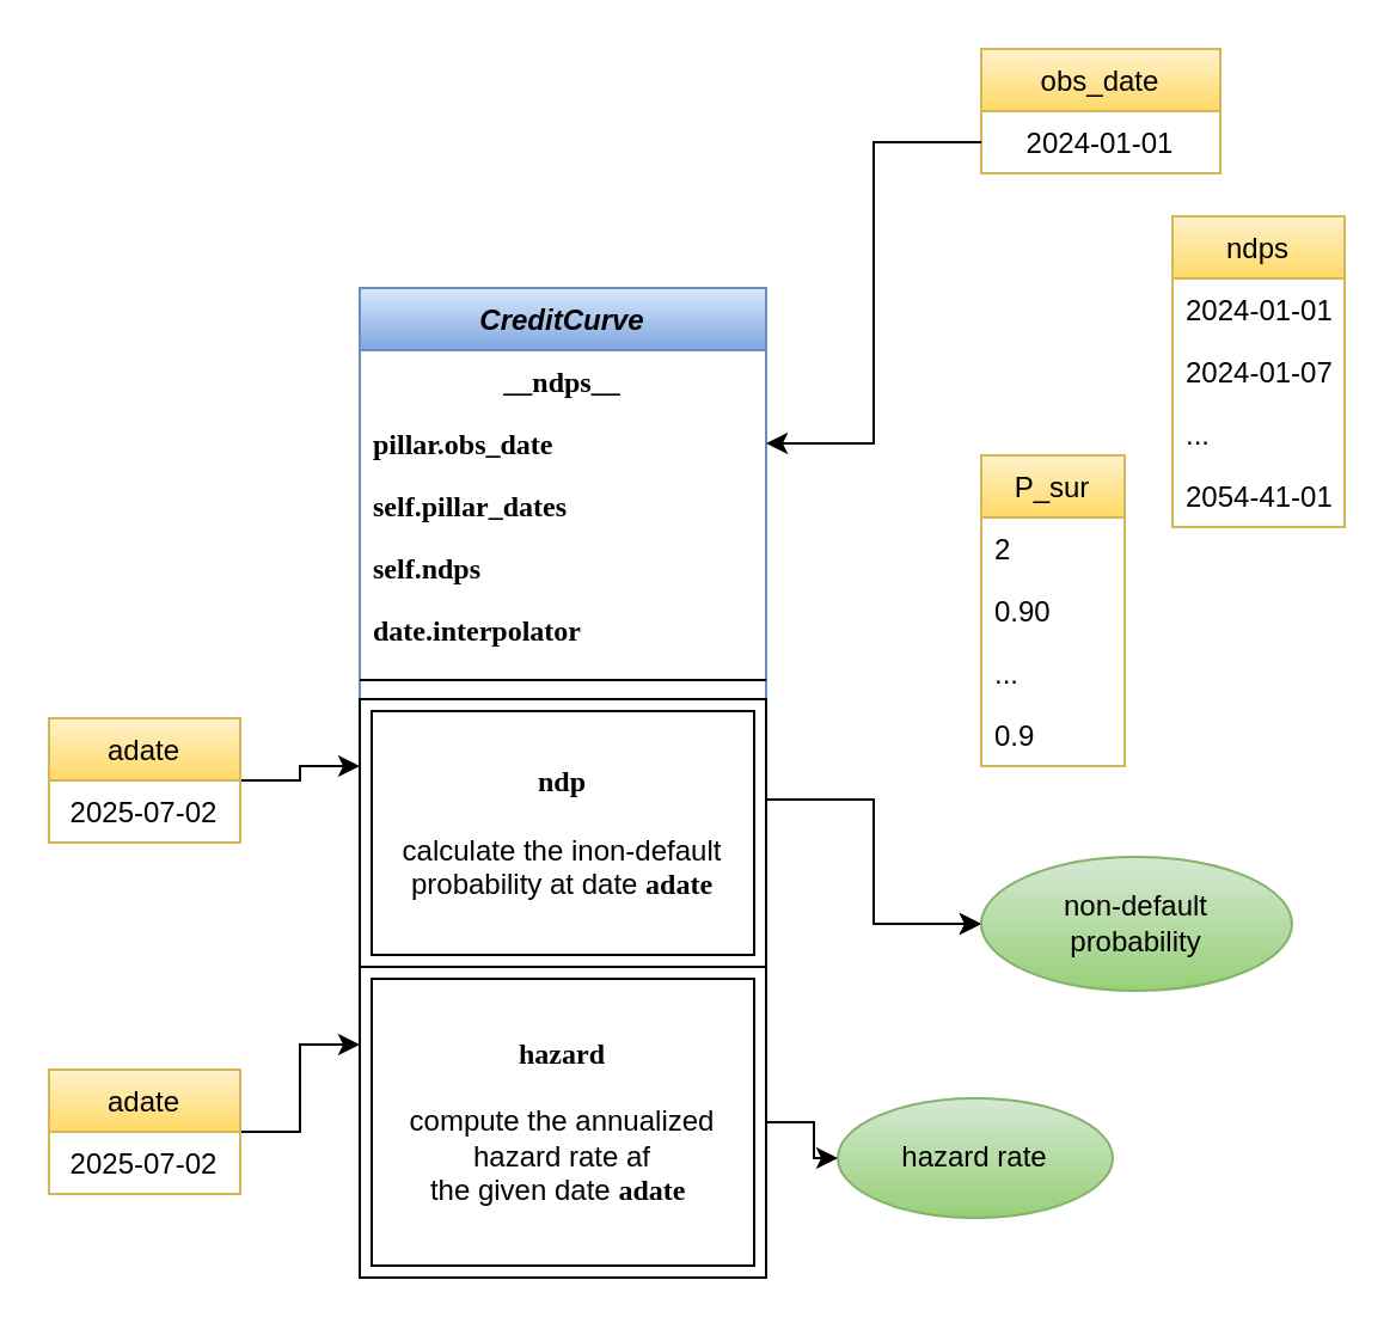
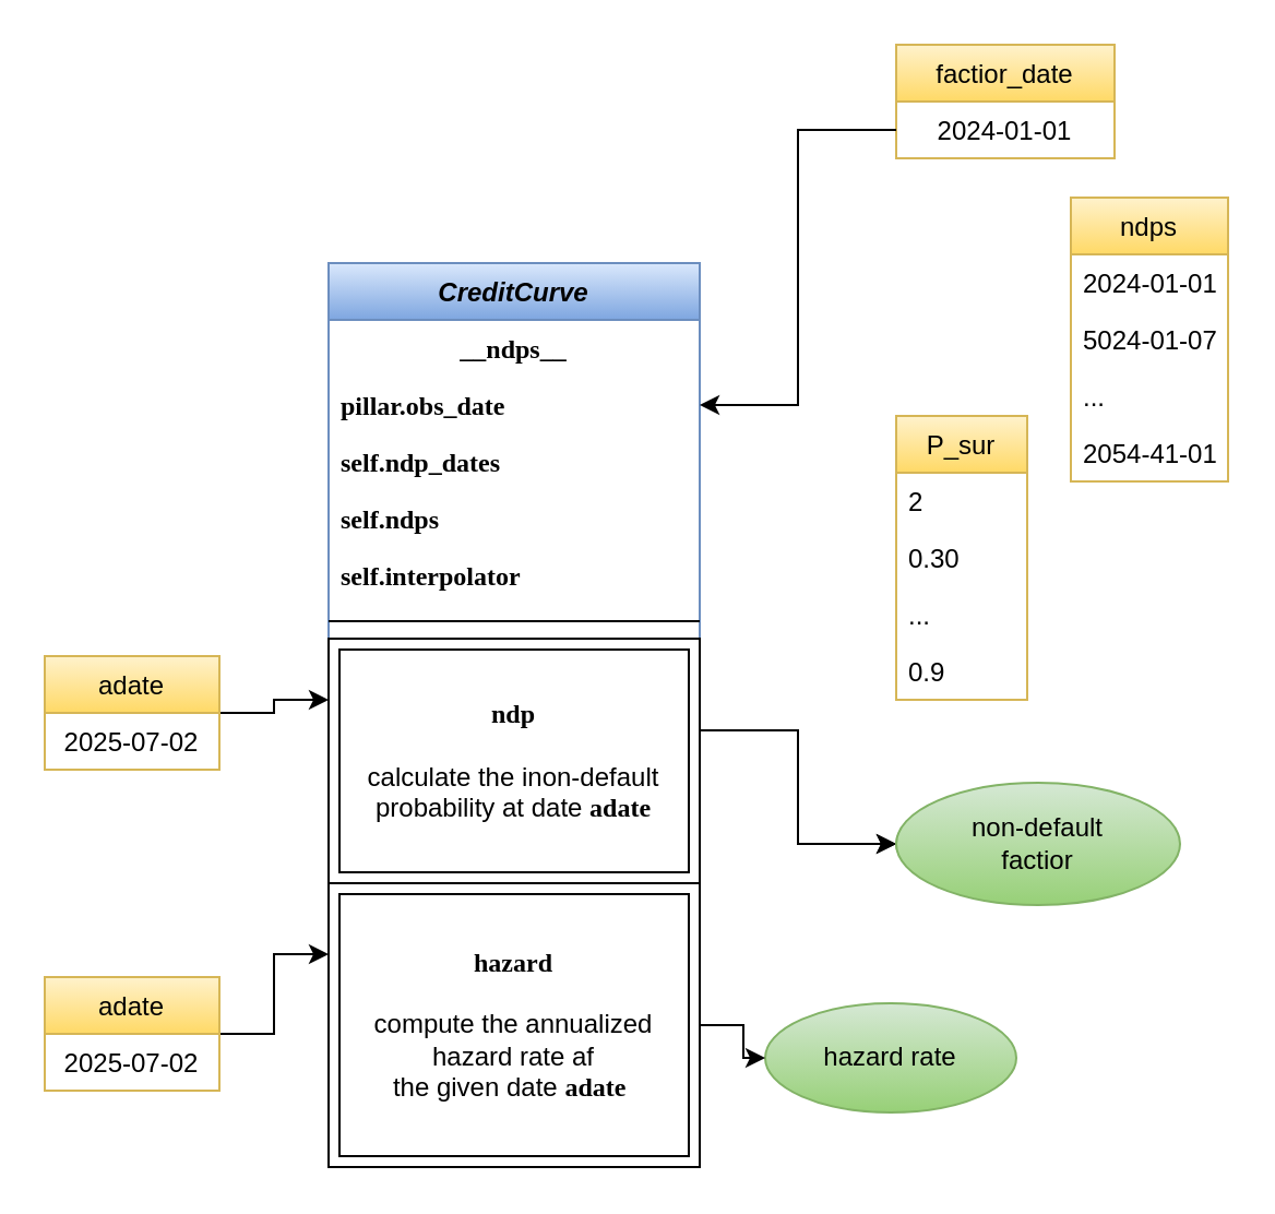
  <mxCell id="0" />
  <mxCell id="1" parent="0" />
  <mxCell id="2" value="CreditCurve" style="swimlane;fontStyle=3;align=center;verticalAlign=top;childLayout=stackLayout;horizontal=1;startSize=26;horizontalStack=0;resizeParent=1;resizeLast=0;collapsible=1;marginBottom=0;rounded=0;shadow=0;strokeWidth=1;fillColor=#dae8fc;strokeColor=#6c8ebf;gradientColor=#7ea6e0;" parent="1" vertex="1"><mxGeometry x="150" y="120" width="170" height="414" as="geometry"><mxRectangle x="220" y="120" width="160" height="26" as="alternateBounds" /></mxGeometry></mxCell>
  <mxCell id="3" value="__ndps__" style="text;align=center;verticalAlign=top;spacingLeft=4;spacingRight=4;overflow=hidden;rotatable=0;points=[[0,0.5],[1,0.5]];portConstraint=eastwest;fontFamily=Lucida Console;fontStyle=1" parent="2" vertex="1"><mxGeometry y="26" width="170" height="26" as="geometry" /></mxCell>
  <mxCell id="4" value="pillar.obs_date" style="text;align=left;verticalAlign=top;spacingLeft=4;spacingRight=4;overflow=hidden;rotatable=0;points=[[0,0.5],[1,0.5]];portConstraint=eastwest;fontFamily=Lucida Console;fontStyle=1" parent="2" vertex="1"><mxGeometry y="52" width="170" height="26" as="geometry" /></mxCell>
- <mxCell id="5" value="self.pillar_dates" style="text;align=left;verticalAlign=top;spacingLeft=4;spacingRight=4;overflow=hidden;rotatable=0;points=[[0,0.5],[1,0.5]];portConstraint=eastwest;rounded=0;shadow=0;html=0;fontStyle=1;fontFamily=Lucida Console;" parent="2" vertex="1"><mxGeometry y="78" width="170" height="26" as="geometry" /></mxCell>
+ <mxCell id="5" value="self.ndp_dates" style="text;align=left;verticalAlign=top;spacingLeft=4;spacingRight=4;overflow=hidden;rotatable=0;points=[[0,0.5],[1,0.5]];portConstraint=eastwest;rounded=0;shadow=0;html=0;fontStyle=1;fontFamily=Lucida Console;" parent="2" vertex="1"><mxGeometry y="78" width="170" height="26" as="geometry" /></mxCell>
  <mxCell id="6" value="self.ndps" style="text;align=left;verticalAlign=top;spacingLeft=4;spacingRight=4;overflow=hidden;rotatable=0;points=[[0,0.5],[1,0.5]];portConstraint=eastwest;rounded=0;shadow=0;html=0;fontStyle=1;fontFamily=Lucida Console;" parent="2" vertex="1"><mxGeometry y="104" width="170" height="26" as="geometry" /></mxCell>
- <mxCell id="7" value="date.interpolator" style="text;align=left;verticalAlign=top;spacingLeft=4;spacingRight=4;overflow=hidden;rotatable=0;points=[[0,0.5],[1,0.5]];portConstraint=eastwest;rounded=0;shadow=0;html=0;fontStyle=1;fontFamily=Lucida Console;" parent="2" vertex="1"><mxGeometry y="130" width="170" height="26" as="geometry" /></mxCell>
+ <mxCell id="7" value="self.interpolator" style="text;align=left;verticalAlign=top;spacingLeft=4;spacingRight=4;overflow=hidden;rotatable=0;points=[[0,0.5],[1,0.5]];portConstraint=eastwest;rounded=0;shadow=0;html=0;fontStyle=1;fontFamily=Lucida Console;" parent="2" vertex="1"><mxGeometry y="130" width="170" height="26" as="geometry" /></mxCell>
  <mxCell id="8" value="" style="line;html=1;strokeWidth=1;align=left;verticalAlign=middle;spacingTop=-1;spacingLeft=3;spacingRight=3;rotatable=0;labelPosition=right;points=[];portConstraint=eastwest;" parent="2" vertex="1"><mxGeometry y="156" width="170" height="16" as="geometry" /></mxCell>
  <mxCell id="9" value="&lt;font face=&quot;Lucida Console&quot;&gt;&lt;b&gt;ndp&lt;/b&gt;&lt;/font&gt;&lt;br&gt;&lt;br&gt;&lt;font style=&quot;&quot; face=&quot;Helvetica&quot;&gt;calculate the inon-default probability at date &lt;/font&gt;&lt;font style=&quot;font-weight: bold;&quot; face=&quot;Lucida Console&quot;&gt;adate&lt;/font&gt;" style="shape=ext;margin=3;double=1;whiteSpace=wrap;html=1;align=center;" parent="2" vertex="1"><mxGeometry y="172" width="170" height="112" as="geometry" /></mxCell>
  <mxCell id="10" value="&lt;b&gt;&lt;font face=&quot;Lucida Console&quot;&gt;hazard&lt;/font&gt;&lt;/b&gt;&lt;br&gt;&lt;br&gt;compute the annualized hazard rate af&lt;div&gt;the given date &lt;b&gt;&lt;font face=&quot;Lucida Console&quot;&gt;adate&lt;/font&gt;&lt;/b&gt;&amp;nbsp;&lt;/div&gt;" style="shape=ext;margin=3;double=1;whiteSpace=wrap;html=1;align=center;" parent="2" vertex="1"><mxGeometry y="284" width="170" height="130" as="geometry" /></mxCell>
  <mxCell id="11" value="ndps" style="swimlane;fontStyle=0;align=center;verticalAlign=top;childLayout=stackLayout;horizontal=1;startSize=26;horizontalStack=0;resizeParent=1;resizeLast=0;collapsible=1;marginBottom=0;rounded=0;shadow=0;strokeWidth=1;fillColor=#fff2cc;gradientColor=#ffd966;strokeColor=#d6b656;" parent="1" vertex="1"><mxGeometry x="490" y="90" width="72" height="130" as="geometry"><mxRectangle x="550" y="140" width="160" height="26" as="alternateBounds" /></mxGeometry></mxCell>
  <mxCell id="12" value="2024-01-01" style="text;align=left;verticalAlign=top;spacingLeft=4;spacingRight=4;overflow=hidden;rotatable=0;points=[[0,0.5],[1,0.5]];portConstraint=eastwest;" parent="11" vertex="1"><mxGeometry y="26" width="72" height="26" as="geometry" /></mxCell>
- <mxCell id="13" value="2024-01-07" style="text;align=left;verticalAlign=top;spacingLeft=4;spacingRight=4;overflow=hidden;rotatable=0;points=[[0,0.5],[1,0.5]];portConstraint=eastwest;rounded=0;shadow=0;html=0;" parent="11" vertex="1"><mxGeometry y="52" width="72" height="26" as="geometry" /></mxCell>
+ <mxCell id="13" value="5024-01-07" style="text;align=left;verticalAlign=top;spacingLeft=4;spacingRight=4;overflow=hidden;rotatable=0;points=[[0,0.5],[1,0.5]];portConstraint=eastwest;rounded=0;shadow=0;html=0;" parent="11" vertex="1"><mxGeometry y="52" width="72" height="26" as="geometry" /></mxCell>
  <mxCell id="14" value="..." style="text;align=left;verticalAlign=top;spacingLeft=4;spacingRight=4;overflow=hidden;rotatable=0;points=[[0,0.5],[1,0.5]];portConstraint=eastwest;rounded=0;shadow=0;html=0;" parent="11" vertex="1"><mxGeometry y="78" width="72" height="26" as="geometry" /></mxCell>
  <mxCell id="15" value="2054-41-01" style="text;align=left;verticalAlign=top;spacingLeft=4;spacingRight=4;overflow=hidden;rotatable=0;points=[[0,0.5],[1,0.5]];portConstraint=eastwest;rounded=0;shadow=0;html=0;" parent="11" vertex="1"><mxGeometry y="104" width="72" height="26" as="geometry" /></mxCell>
  <mxCell id="16" value="P_sur" style="swimlane;fontStyle=0;align=center;verticalAlign=top;childLayout=stackLayout;horizontal=1;startSize=26;horizontalStack=0;resizeParent=1;resizeLast=0;collapsible=1;marginBottom=0;rounded=0;shadow=0;strokeWidth=1;fillColor=#fff2cc;gradientColor=#ffd966;strokeColor=#d6b656;" parent="1" vertex="1"><mxGeometry x="410" y="190" width="60" height="130" as="geometry"><mxRectangle x="550" y="140" width="160" height="26" as="alternateBounds" /></mxGeometry></mxCell>
  <mxCell id="17" value="2" style="text;align=left;verticalAlign=top;spacingLeft=4;spacingRight=4;overflow=hidden;rotatable=0;points=[[0,0.5],[1,0.5]];portConstraint=eastwest;" parent="16" vertex="1"><mxGeometry y="26" width="60" height="26" as="geometry" /></mxCell>
- <mxCell id="18" value="0.90" style="text;align=left;verticalAlign=top;spacingLeft=4;spacingRight=4;overflow=hidden;rotatable=0;points=[[0,0.5],[1,0.5]];portConstraint=eastwest;rounded=0;shadow=0;html=0;" parent="16" vertex="1"><mxGeometry y="52" width="60" height="26" as="geometry" /></mxCell>
+ <mxCell id="18" value="0.30" style="text;align=left;verticalAlign=top;spacingLeft=4;spacingRight=4;overflow=hidden;rotatable=0;points=[[0,0.5],[1,0.5]];portConstraint=eastwest;rounded=0;shadow=0;html=0;" parent="16" vertex="1"><mxGeometry y="52" width="60" height="26" as="geometry" /></mxCell>
  <mxCell id="19" value="..." style="text;align=left;verticalAlign=top;spacingLeft=4;spacingRight=4;overflow=hidden;rotatable=0;points=[[0,0.5],[1,0.5]];portConstraint=eastwest;rounded=0;shadow=0;html=0;" parent="16" vertex="1"><mxGeometry y="78" width="60" height="26" as="geometry" /></mxCell>
  <mxCell id="20" value="0.9" style="text;align=left;verticalAlign=top;spacingLeft=4;spacingRight=4;overflow=hidden;rotatable=0;points=[[0,0.5],[1,0.5]];portConstraint=eastwest;rounded=0;shadow=0;html=0;" parent="16" vertex="1"><mxGeometry y="104" width="60" height="26" as="geometry" /></mxCell>
- <mxCell id="21" value="obs_date" style="swimlane;fontStyle=0;align=center;verticalAlign=top;childLayout=stackLayout;horizontal=1;startSize=26;horizontalStack=0;resizeParent=1;resizeLast=0;collapsible=1;marginBottom=0;rounded=0;shadow=0;strokeWidth=1;fillColor=#fff2cc;gradientColor=#ffd966;strokeColor=#d6b656;" parent="1" vertex="1"><mxGeometry x="410" y="20" width="100" height="52" as="geometry"><mxRectangle x="550" y="140" width="160" height="26" as="alternateBounds" /></mxGeometry></mxCell>
+ <mxCell id="21" value="factior_date" style="swimlane;fontStyle=0;align=center;verticalAlign=top;childLayout=stackLayout;horizontal=1;startSize=26;horizontalStack=0;resizeParent=1;resizeLast=0;collapsible=1;marginBottom=0;rounded=0;shadow=0;strokeWidth=1;fillColor=#fff2cc;gradientColor=#ffd966;strokeColor=#d6b656;" parent="1" vertex="1"><mxGeometry x="410" y="20" width="100" height="52" as="geometry"><mxRectangle x="550" y="140" width="160" height="26" as="alternateBounds" /></mxGeometry></mxCell>
  <mxCell id="22" value="2024-01-01" style="text;align=center;verticalAlign=top;spacingLeft=4;spacingRight=4;overflow=hidden;rotatable=0;points=[[0,0.5],[1,0.5]];portConstraint=eastwest;" parent="21" vertex="1"><mxGeometry y="26" width="100" height="26" as="geometry" /></mxCell>
  <mxCell id="23" style="edgeStyle=orthogonalEdgeStyle;rounded=0;orthogonalLoop=1;jettySize=auto;html=1;exitX=0;exitY=0.5;exitDx=0;exitDy=0;entryX=1;entryY=0.5;entryDx=0;entryDy=0;" parent="1" source="22" target="4" edge="1"><mxGeometry relative="1" as="geometry"><Array as="points"><mxPoint x="365" y="59" /><mxPoint x="365" y="185" /></Array></mxGeometry></mxCell>
  <mxCell id="24" style="edgeStyle=orthogonalEdgeStyle;rounded=0;orthogonalLoop=1;jettySize=auto;html=1;entryX=0;entryY=0.25;entryDx=0;entryDy=0;" parent="1" source="25" target="9" edge="1"><mxGeometry relative="1" as="geometry" /></mxCell>
  <mxCell id="25" value="adate" style="swimlane;fontStyle=0;align=center;verticalAlign=top;childLayout=stackLayout;horizontal=1;startSize=26;horizontalStack=0;resizeParent=1;resizeLast=0;collapsible=1;marginBottom=0;rounded=0;shadow=0;strokeWidth=1;fillColor=#fff2cc;gradientColor=#ffd966;strokeColor=#d6b656;" parent="1" vertex="1"><mxGeometry x="20" y="300" width="80" height="52" as="geometry"><mxRectangle x="550" y="140" width="160" height="26" as="alternateBounds" /></mxGeometry></mxCell>
  <mxCell id="26" value="2025-07-02" style="text;align=center;verticalAlign=top;spacingLeft=4;spacingRight=4;overflow=hidden;rotatable=0;points=[[0,0.5],[1,0.5]];portConstraint=eastwest;" parent="25" vertex="1"><mxGeometry y="26" width="80" height="26" as="geometry" /></mxCell>
  <mxCell id="27" value="discount factior" style="ellipse;whiteSpace=wrap;html=1;align=center;fillColor=#d5e8d4;gradientColor=#97d077;strokeColor=#82b366;" parent="1" vertex="1"><mxGeometry x="410" y="366" width="100" height="40" as="geometry" /></mxCell>
  <mxCell id="28" style="edgeStyle=orthogonalEdgeStyle;rounded=0;orthogonalLoop=1;jettySize=auto;html=1;entryX=0;entryY=0.5;entryDx=0;entryDy=0;" parent="1" source="9" target="27" edge="1"><mxGeometry relative="1" as="geometry"><Array as="points"><mxPoint x="365" y="334" /><mxPoint x="365" y="386" /></Array></mxGeometry></mxCell>
  <mxCell id="29" style="edgeStyle=orthogonalEdgeStyle;rounded=0;orthogonalLoop=1;jettySize=auto;html=1;entryX=0;entryY=0.5;entryDx=0;entryDy=0;" parent="1" target="30" edge="1"><mxGeometry relative="1" as="geometry"><mxPoint x="320" y="334" as="sourcePoint" /><Array as="points"><mxPoint x="365" y="334" /><mxPoint x="365" y="386" /></Array></mxGeometry></mxCell>
- <mxCell id="30" value="non-default&lt;br&gt;probability" style="ellipse;whiteSpace=wrap;html=1;align=center;fillColor=#d5e8d4;gradientColor=#97d077;strokeColor=#82b366;" parent="1" vertex="1"><mxGeometry x="410" y="358" width="130" height="56" as="geometry" /></mxCell>
+ <mxCell id="30" value="non-default&lt;br&gt;factior" style="ellipse;whiteSpace=wrap;html=1;align=center;fillColor=#d5e8d4;gradientColor=#97d077;strokeColor=#82b366;" parent="1" vertex="1"><mxGeometry x="410" y="358" width="130" height="56" as="geometry" /></mxCell>
  <mxCell id="31" value="hazard rate" style="ellipse;whiteSpace=wrap;html=1;align=center;fillColor=#d5e8d4;gradientColor=#97d077;strokeColor=#82b366;" parent="1" vertex="1"><mxGeometry x="350" y="459" width="115" height="50" as="geometry" /></mxCell>
  <mxCell id="32" style="edgeStyle=orthogonalEdgeStyle;rounded=0;orthogonalLoop=1;jettySize=auto;html=1;entryX=0;entryY=0.25;entryDx=0;entryDy=0;" parent="1" source="33" target="10" edge="1"><mxGeometry relative="1" as="geometry"><mxPoint x="214" y="430" as="targetPoint" /></mxGeometry></mxCell>
  <mxCell id="33" value="adate" style="swimlane;fontStyle=0;align=center;verticalAlign=top;childLayout=stackLayout;horizontal=1;startSize=26;horizontalStack=0;resizeParent=1;resizeLast=0;collapsible=1;marginBottom=0;rounded=0;shadow=0;strokeWidth=1;fillColor=#fff2cc;gradientColor=#ffd966;strokeColor=#d6b656;" parent="1" vertex="1"><mxGeometry x="20" y="447" width="80" height="52" as="geometry"><mxRectangle x="550" y="140" width="160" height="26" as="alternateBounds" /></mxGeometry></mxCell>
  <mxCell id="34" value="2025-07-02" style="text;align=center;verticalAlign=top;spacingLeft=4;spacingRight=4;overflow=hidden;rotatable=0;points=[[0,0.5],[1,0.5]];portConstraint=eastwest;" parent="33" vertex="1"><mxGeometry y="26" width="80" height="26" as="geometry" /></mxCell>
  <mxCell id="35" style="edgeStyle=orthogonalEdgeStyle;rounded=0;orthogonalLoop=1;jettySize=auto;html=1;entryX=0;entryY=0.5;entryDx=0;entryDy=0;" parent="1" source="10" target="31" edge="1"><mxGeometry relative="1" as="geometry" /></mxCell>
